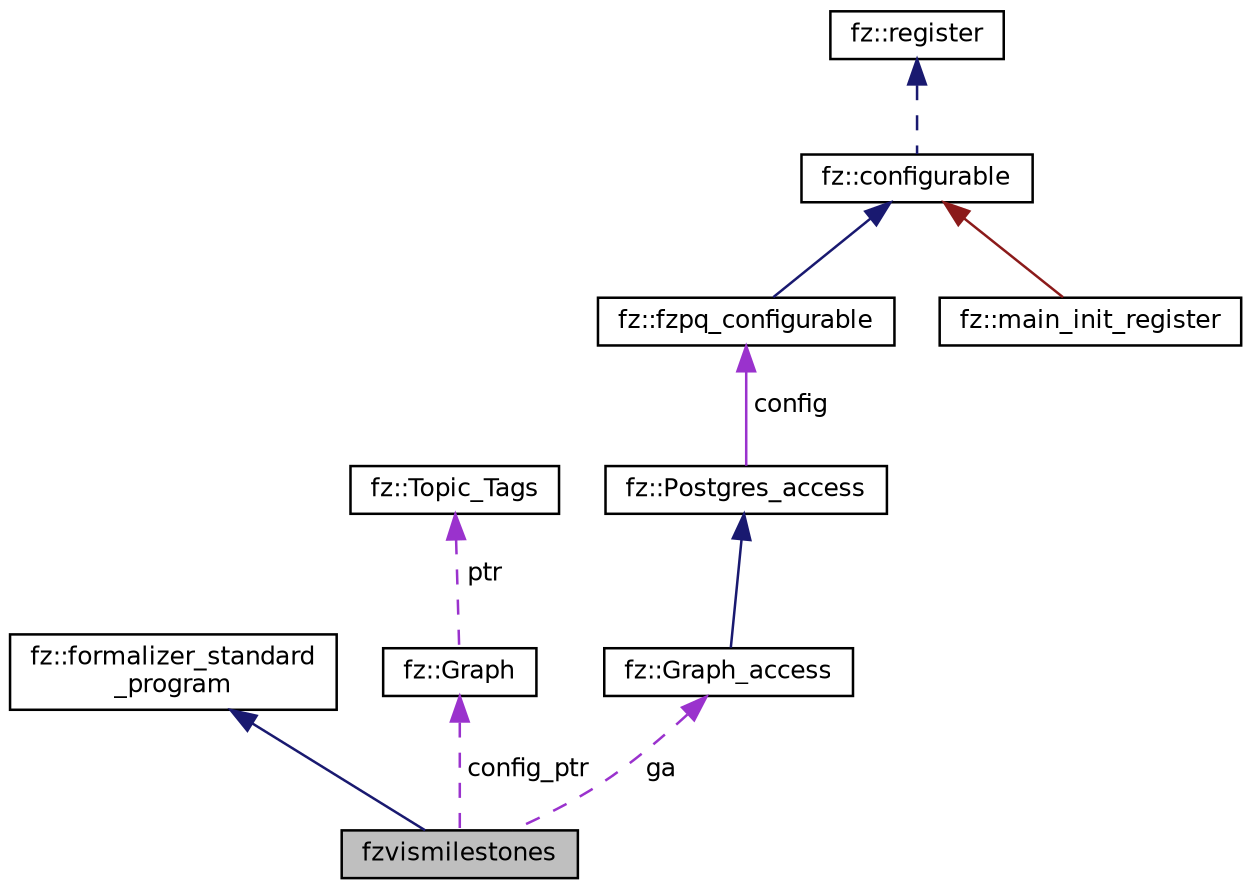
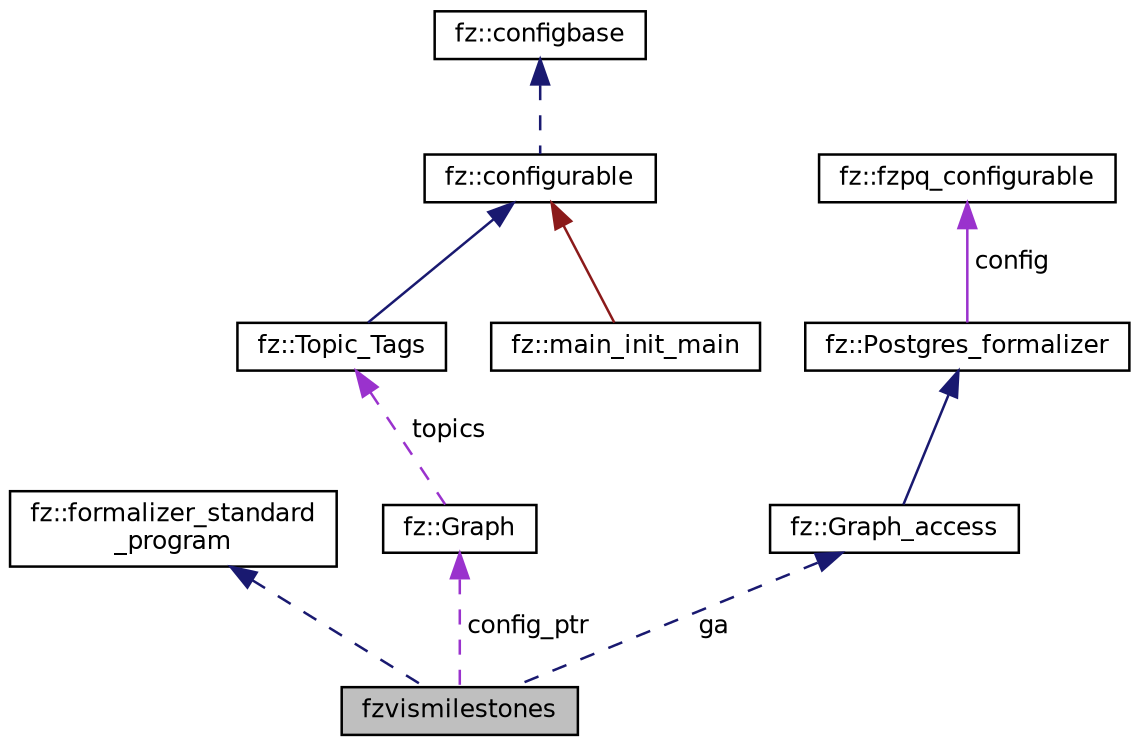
  digraph {
    node [color=black fillcolor=white fontname=Helvetica fontsize=10 shape=record style=filled]
    edge [color=midnightblue dir=back fontname=Helvetica fontsize=10 labelfontname=Helvetica labelfontsize=10 style=solid]
    n1 [fillcolor=grey75 fontcolor=black height=0.2 label=fzvismilestones width=0.4]
    n2 [height=0.2 label="fz::formalizer_standard\l_program" width=0.4]
    n3 [height=0.2 label="fz::Graph" width=0.4]
    n4 [height=0.2 label="fz::Topic_Tags" width=0.4]
    n5 [height=0.2 label="fz::Graph_access" width=0.4]
-   n6 [height=0.2 label="fz::Postgres_access" width=0.4]
+   n6 [height=0.2 label="fz::Postgres_formalizer" width=0.4]
    n7 [height=0.2 label="fz::fzpq_configurable" width=0.4]
    n8 [height=0.2 label="fz::configurable" width=0.4]
-   n9 [height=0.2 label="fz::main_init_register" width=0.4]
-   n10 [height=0.2 label="fz::register" width=0.4]
-   n2 -> n1
+   n9 [height=0.2 label="fz::main_init_main" width=0.4]
+   n10 [height=0.2 label="fz::configbase" width=0.4]
+   n2 -> n1 [style=dashed]
    n3 -> n1 [color=darkorchid3 label=" config_ptr" style=dashed]
-   n4 -> n3 [color=darkorchid3 label=" ptr" style=dashed]
-   n5 -> n1 [color=darkorchid3 label=" ga" style=dashed]
+   n4 -> n3 [color=darkorchid3 label=" topics" style=dashed]
+   n5 -> n1 [label=" ga" style=dashed]
    n6 -> n5
    n7 -> n6 [color=darkorchid3 label=" config"]
-   n8 -> n7
+   n8 -> n4
    n8 -> n9 [color=firebrick4]
    n10 -> n8 [style=dashed]
  }
